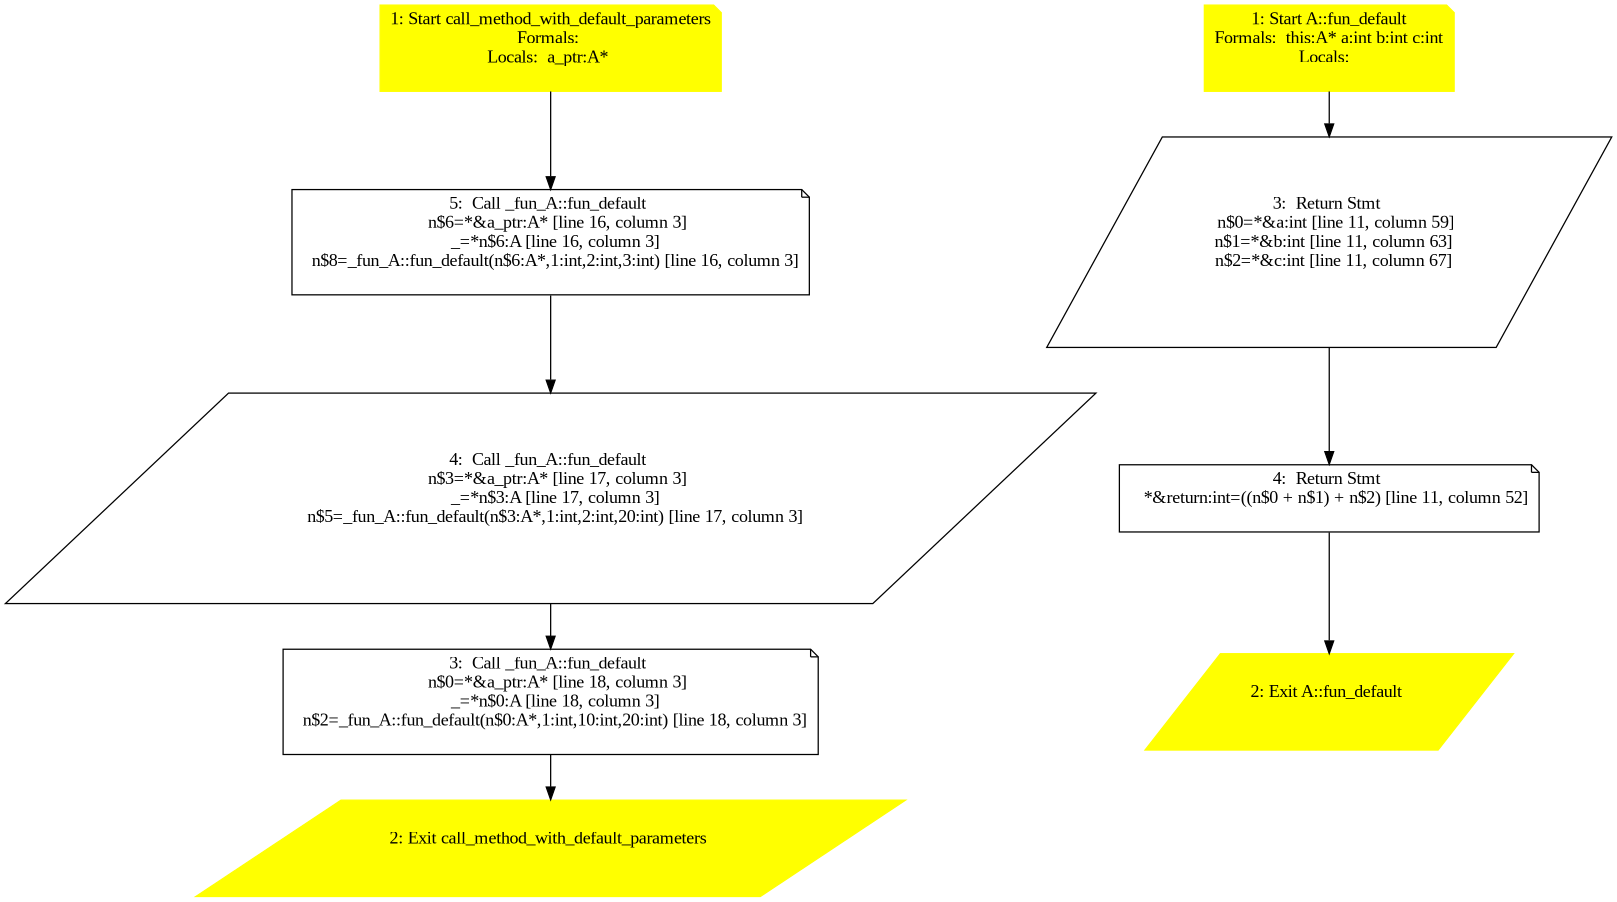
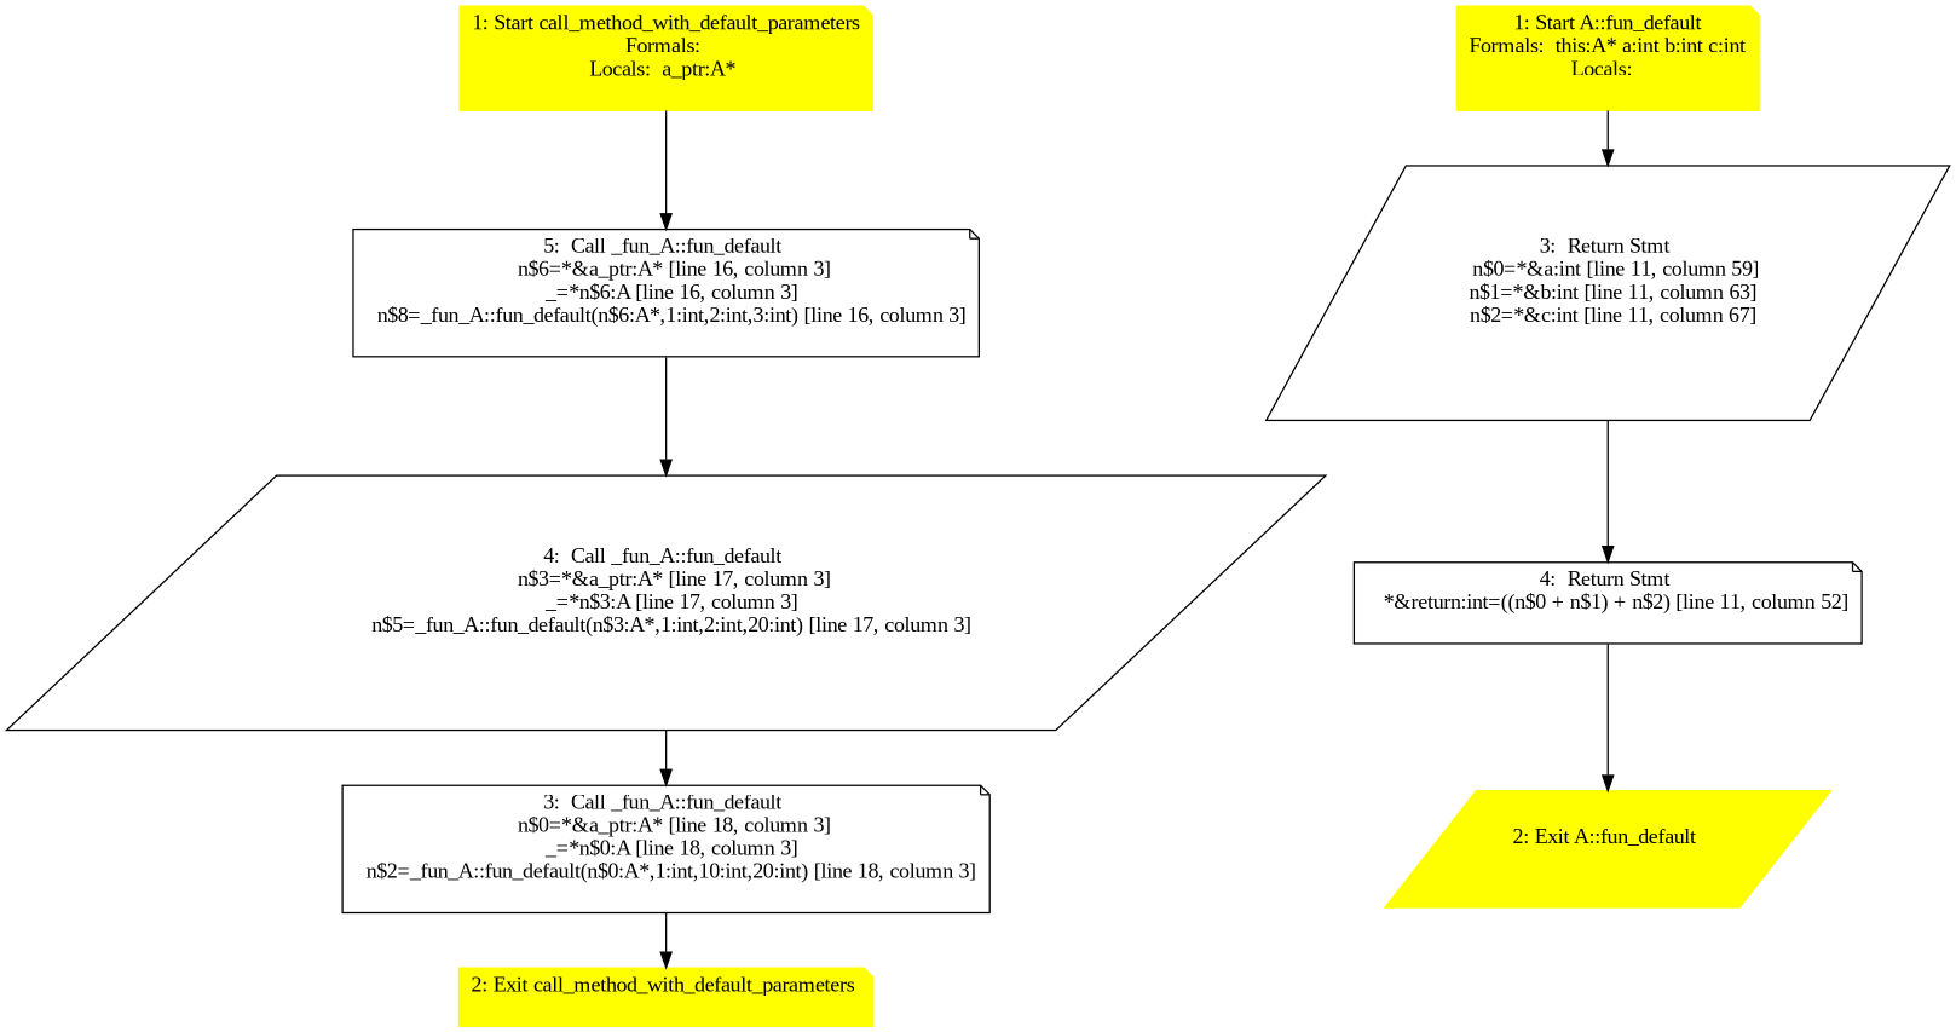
  digraph {
    fontname="Liberation Serif"
    node [shape=note fontname="Liberation Serif"]
    edge [fontname="Liberation Serif"]
    n1 [color=yellow label="1: Start call_method_with_default_parameters\nFormals: \nLocals:  a_ptr:A* \n  " style=filled]
    n2 [label="5:  Call _fun_A::fun_default \n   n$6=*&a_ptr:A* [line 16, column 3]\n  _=*n$6:A [line 16, column 3]\n  n$8=_fun_A::fun_default(n$6:A*,1:int,2:int,3:int) [line 16, column 3]\n "]
    n3 [label="4:  Call _fun_A::fun_default \n   n$3=*&a_ptr:A* [line 17, column 3]\n  _=*n$3:A [line 17, column 3]\n  n$5=_fun_A::fun_default(n$3:A*,1:int,2:int,20:int) [line 17, column 3]\n " shape=parallelogram]
-   n4 [color=yellow label="2: Exit call_method_with_default_parameters \n  " style=filled shape=parallelogram]
+   n4 [color=yellow label="2: Exit call_method_with_default_parameters \n  " style=filled]
    n5 [label="3:  Call _fun_A::fun_default \n   n$0=*&a_ptr:A* [line 18, column 3]\n  _=*n$0:A [line 18, column 3]\n  n$2=_fun_A::fun_default(n$0:A*,1:int,10:int,20:int) [line 18, column 3]\n "]
    n6 [color=yellow label="1: Start A::fun_default\nFormals:  this:A* a:int b:int c:int\nLocals:  \n  " style=filled]
    n7 [label="3:  Return Stmt \n   n$0=*&a:int [line 11, column 59]\n  n$1=*&b:int [line 11, column 63]\n  n$2=*&c:int [line 11, column 67]\n " shape=parallelogram]
    n8 [label="4:  Return Stmt \n   *&return:int=((n$0 + n$1) + n$2) [line 11, column 52]\n "]
    n9 [color=yellow label="2: Exit A::fun_default \n  " style=filled shape=parallelogram]
    n1 -> n2
    n2 -> n3
    n3 -> n5
    n5 -> n4
    n6 -> n7
    n7 -> n8
    n8 -> n9
  }
